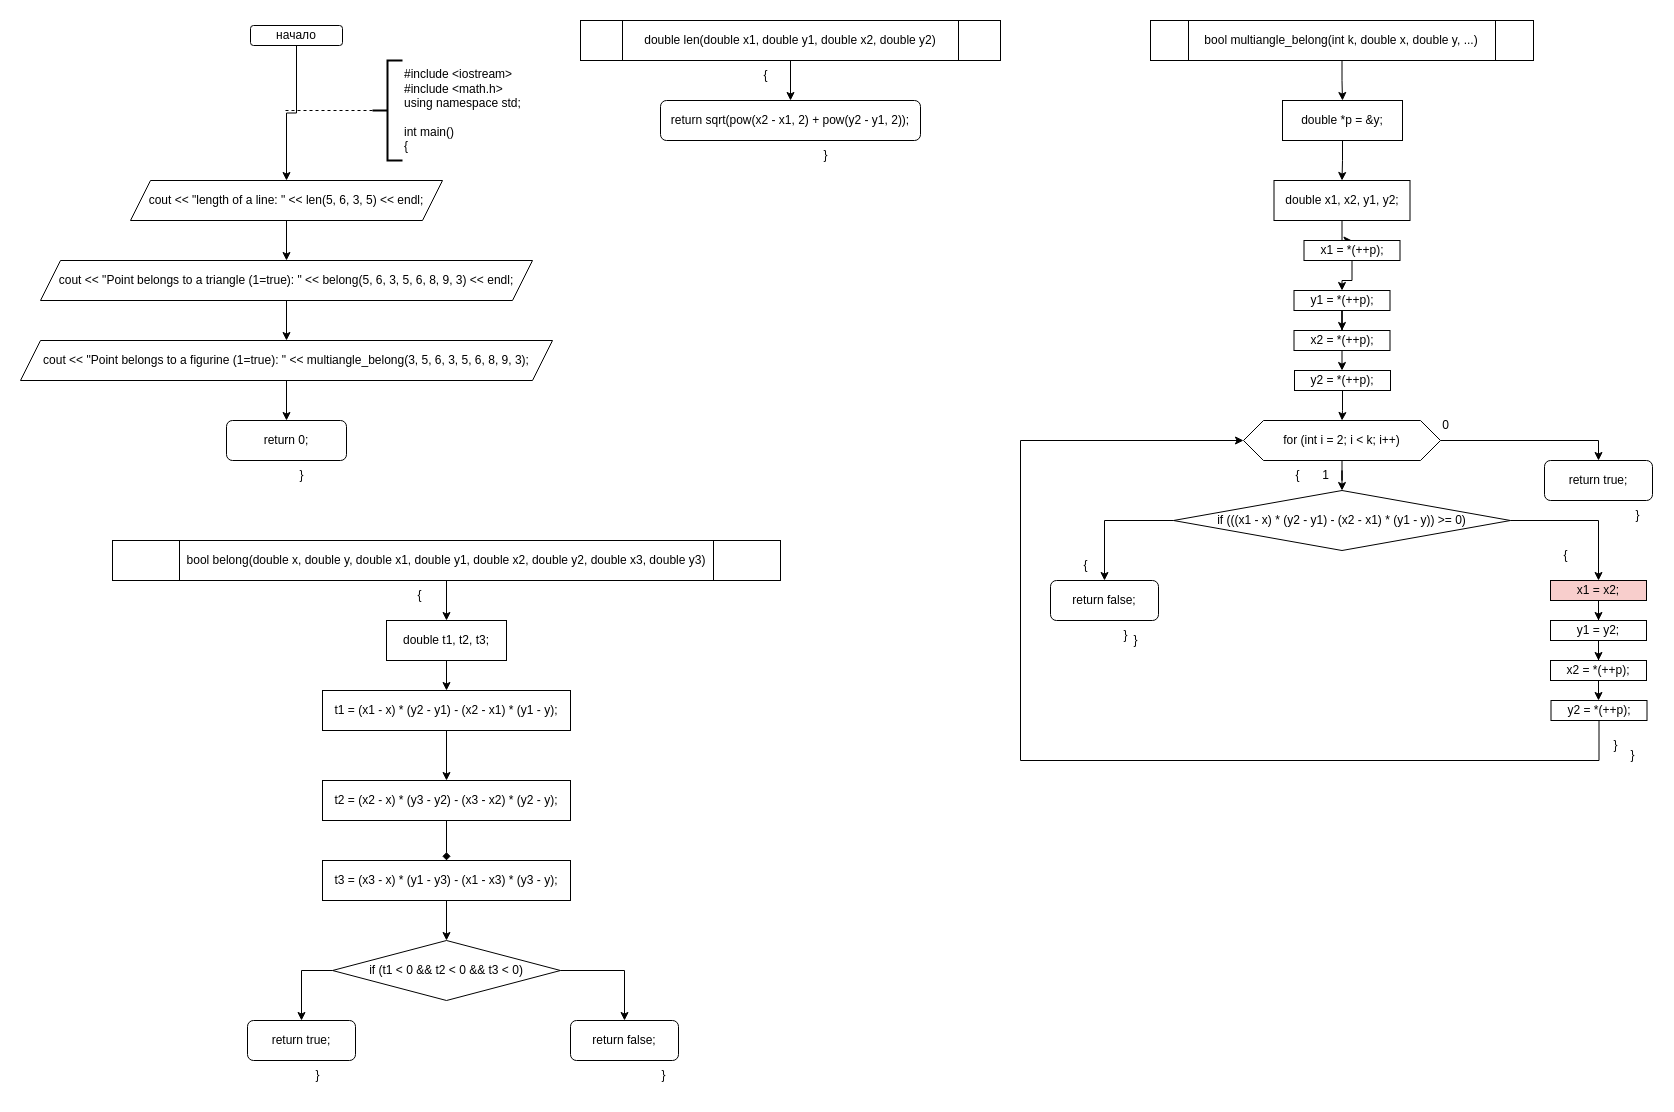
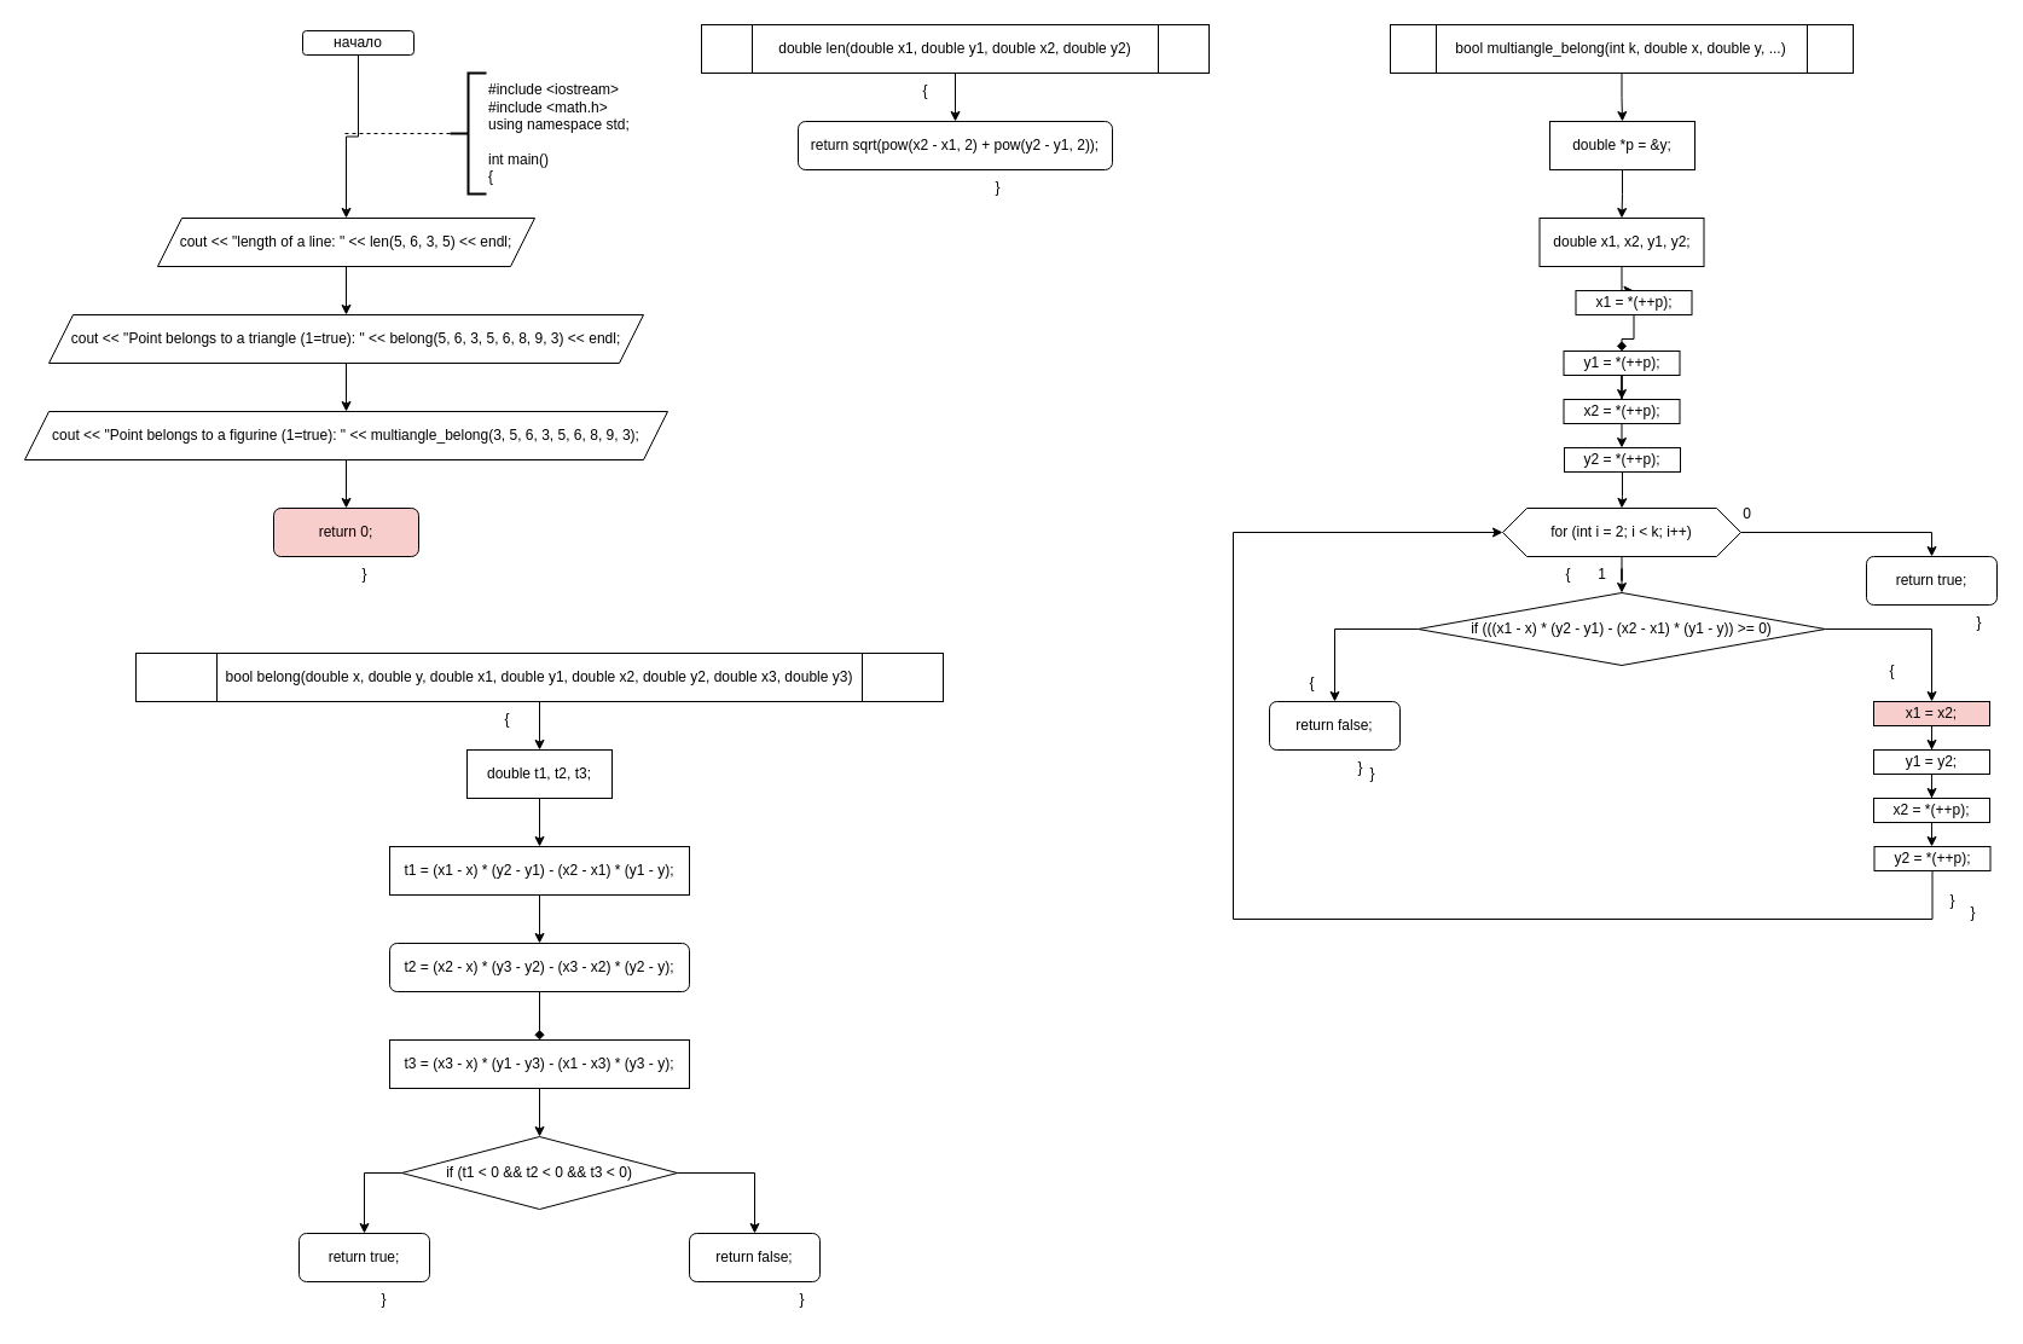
  <mxCell id="0" />
  <mxCell id="1" parent="0" />
  <mxCell id="2" style="edgeStyle=orthogonalEdgeStyle;rounded=0;orthogonalLoop=1;jettySize=auto;html=1;entryX=0.5;entryY=0;entryDx=0;entryDy=0;" edge="1" parent="1" source="3" target="6"><mxGeometry relative="1" as="geometry" /></mxCell>
  <mxCell id="3" value="начало" style="rounded=1;whiteSpace=wrap;html=1;" vertex="1" parent="1"><mxGeometry x="250" y="25" width="92" height="20" as="geometry" /></mxCell>
  <mxCell id="4" value="&lt;div&gt;#include &amp;lt;iostream&amp;gt;&lt;/div&gt;&lt;div&gt;#include &amp;lt;math.h&amp;gt;&lt;/div&gt;&lt;div&gt;using namespace std;&lt;/div&gt;&lt;div&gt;&lt;br&gt;&lt;/div&gt;&lt;div&gt;&lt;div&gt;int main()&lt;/div&gt;&lt;div&gt;{&lt;/div&gt;&lt;/div&gt;" style="strokeWidth=2;html=1;shape=mxgraph.flowchart.annotation_2;align=left;labelPosition=right;pointerEvents=1;" vertex="1" parent="1"><mxGeometry x="372" y="60" width="30" height="100" as="geometry" /></mxCell>
  <mxCell id="5" value="" style="edgeStyle=orthogonalEdgeStyle;rounded=0;orthogonalLoop=1;jettySize=auto;html=1;" edge="1" parent="1" source="6" target="9"><mxGeometry relative="1" as="geometry" /></mxCell>
  <mxCell id="6" value="cout &amp;lt;&amp;lt; &quot;length of a line: &quot; &amp;lt;&amp;lt; len(5, 6, 3, 5) &amp;lt;&amp;lt; endl;" style="shape=parallelogram;perimeter=parallelogramPerimeter;whiteSpace=wrap;html=1;fixedSize=1;" vertex="1" parent="1"><mxGeometry x="130" y="180" width="312" height="40" as="geometry" /></mxCell>
  <mxCell id="7" value="" style="endArrow=none;dashed=1;html=1;rounded=0;entryX=0;entryY=0.5;entryDx=0;entryDy=0;entryPerimeter=0;" edge="1" parent="1" target="4"><mxGeometry width="50" height="50" relative="1" as="geometry"><mxPoint x="285" y="110" as="sourcePoint" /><mxPoint x="342" y="60" as="targetPoint" /></mxGeometry></mxCell>
  <mxCell id="8" value="" style="edgeStyle=orthogonalEdgeStyle;rounded=0;orthogonalLoop=1;jettySize=auto;html=1;" edge="1" parent="1" source="9" target="11"><mxGeometry relative="1" as="geometry" /></mxCell>
  <mxCell id="9" value="cout &amp;lt;&amp;lt; &quot;Point belongs to a triangle (1=true): &quot; &amp;lt;&amp;lt; belong(5, 6, 3, 5, 6, 8, 9, 3) &amp;lt;&amp;lt; endl;" style="shape=parallelogram;perimeter=parallelogramPerimeter;whiteSpace=wrap;html=1;fixedSize=1;" vertex="1" parent="1"><mxGeometry x="40" y="260" width="492" height="40" as="geometry" /></mxCell>
  <mxCell id="10" value="" style="edgeStyle=orthogonalEdgeStyle;rounded=0;orthogonalLoop=1;jettySize=auto;html=1;" edge="1" parent="1" source="11" target="12"><mxGeometry relative="1" as="geometry" /></mxCell>
  <mxCell id="11" value="cout &amp;lt;&amp;lt; &quot;Point belongs to a figurine (1=true): &quot; &amp;lt;&amp;lt; multiangle_belong(3, 5, 6, 3, 5, 6, 8, 9, 3);" style="shape=parallelogram;perimeter=parallelogramPerimeter;whiteSpace=wrap;html=1;fixedSize=1;" vertex="1" parent="1"><mxGeometry y="340" width="532" height="40" as="geometry" x="20" /></mxCell>
- <mxCell id="12" value="return 0;" style="rounded=1;whiteSpace=wrap;html=1;" vertex="1" parent="1"><mxGeometry x="226" y="420" width="120" height="40" as="geometry" /></mxCell>
+ <mxCell id="12" value="return 0;" style="rounded=1;whiteSpace=wrap;html=1;fillColor=#f8cecc;" vertex="1" parent="1"><mxGeometry x="226" y="420" width="120" height="40" as="geometry" /></mxCell>
  <mxCell id="13" value="}" style="text;html=1;align=center;verticalAlign=middle;resizable=0;points=[];autosize=1;strokeColor=none;fillColor=none;" vertex="1" parent="1"><mxGeometry x="286" y="460" width="30" height="30" as="geometry" /></mxCell>
  <mxCell id="14" value="" style="edgeStyle=orthogonalEdgeStyle;rounded=0;orthogonalLoop=1;jettySize=auto;html=1;" edge="1" parent="1" source="15" target="16"><mxGeometry relative="1" as="geometry" /></mxCell>
  <mxCell id="15" value="double len(double x1, double y1, double x2, double y2)" style="shape=process;whiteSpace=wrap;html=1;backgroundOutline=1;" vertex="1" parent="1"><mxGeometry x="580" width="420" height="40" as="geometry" y="20" /></mxCell>
  <mxCell id="16" value="return sqrt(pow(x2 - x1, 2) + pow(y2 - y1, 2));" style="rounded=1;whiteSpace=wrap;html=1;" vertex="1" parent="1"><mxGeometry x="660" y="100" width="260" height="40" as="geometry" /></mxCell>
  <mxCell id="17" value="}" style="text;html=1;align=center;verticalAlign=middle;resizable=0;points=[];autosize=1;strokeColor=none;fillColor=none;" vertex="1" parent="1"><mxGeometry x="810" y="140" width="30" height="30" as="geometry" /></mxCell>
  <mxCell id="18" value="{" style="text;html=1;align=center;verticalAlign=middle;resizable=0;points=[];autosize=1;strokeColor=none;fillColor=none;" vertex="1" parent="1"><mxGeometry x="750" y="60" width="30" height="30" as="geometry" /></mxCell>
  <mxCell id="19" value="" style="edgeStyle=orthogonalEdgeStyle;rounded=0;orthogonalLoop=1;jettySize=auto;html=1;" edge="1" parent="1" source="20" target="22"><mxGeometry relative="1" as="geometry" /></mxCell>
  <mxCell id="20" value="bool belong(double x, double y, double x1, double y1, double x2, double y2, double x3, double y3)" style="shape=process;whiteSpace=wrap;html=1;backgroundOutline=1;" vertex="1" parent="1"><mxGeometry x="112" y="540" width="668" height="40" as="geometry" /></mxCell>
  <mxCell id="21" value="" style="edgeStyle=orthogonalEdgeStyle;rounded=0;orthogonalLoop=1;jettySize=auto;html=1;" edge="1" parent="1" source="22" target="24"><mxGeometry relative="1" as="geometry" /></mxCell>
  <mxCell id="22" value="double t1, t2, t3;" style="rounded=0;whiteSpace=wrap;html=1;" vertex="1" parent="1"><mxGeometry x="386" y="620" width="120" height="40" as="geometry" /></mxCell>
  <mxCell id="23" value="" style="edgeStyle=orthogonalEdgeStyle;rounded=0;orthogonalLoop=1;jettySize=auto;html=1;" edge="1" parent="1" source="24" target="26"><mxGeometry relative="1" as="geometry" /></mxCell>
- <mxCell id="24" value="t1 = (x1 - x) * (y2 - y1) - (x2 - x1) * (y1 - y);" style="rounded=0;whiteSpace=wrap;html=1;" vertex="1" parent="1"><mxGeometry x="322" y="690" width="248" height="40" as="geometry" /></mxCell>
+ <mxCell id="24" value="t1 = (x1 - x) * (y2 - y1) - (x2 - x1) * (y1 - y);" style="rounded=0;whiteSpace=wrap;html=1;" vertex="1" parent="1"><mxGeometry x="322" y="700" width="248" height="40" as="geometry" /></mxCell>
  <mxCell id="25" value="" style="edgeStyle=orthogonalEdgeStyle;rounded=0;orthogonalLoop=1;jettySize=auto;html=1;endArrow=diamond;" edge="1" parent="1" source="26" target="28"><mxGeometry relative="1" as="geometry" /></mxCell>
- <mxCell id="26" value="t2 = (x2 - x) * (y3 - y2) - (x3 - x2) * (y2 - y);" style="rounded=0;whiteSpace=wrap;html=1;" vertex="1" parent="1"><mxGeometry x="322" y="780" width="248" height="40" as="geometry" /></mxCell>
+ <mxCell id="26" value="t2 = (x2 - x) * (y3 - y2) - (x3 - x2) * (y2 - y);" style="whiteSpace=wrap;html=1;rounded=1;" vertex="1" parent="1"><mxGeometry x="322" y="780" width="248" height="40" as="geometry" /></mxCell>
  <mxCell id="27" value="" style="edgeStyle=orthogonalEdgeStyle;rounded=0;orthogonalLoop=1;jettySize=auto;html=1;" edge="1" parent="1" source="28" target="31"><mxGeometry relative="1" as="geometry" /></mxCell>
  <mxCell id="28" value="t3 = (x3 - x) * (y1 - y3) - (x1 - x3) * (y3 - y);" style="rounded=0;whiteSpace=wrap;html=1;" vertex="1" parent="1"><mxGeometry x="322" y="860" width="248" height="40" as="geometry" /></mxCell>
  <mxCell id="29" style="edgeStyle=orthogonalEdgeStyle;rounded=0;orthogonalLoop=1;jettySize=auto;html=1;entryX=0.5;entryY=0;entryDx=0;entryDy=0;exitX=0;exitY=0.5;exitDx=0;exitDy=0;" edge="1" parent="1" source="31" target="32"><mxGeometry relative="1" as="geometry" /></mxCell>
  <mxCell id="30" style="edgeStyle=orthogonalEdgeStyle;rounded=0;orthogonalLoop=1;jettySize=auto;html=1;entryX=0.5;entryY=0;entryDx=0;entryDy=0;" edge="1" parent="1" source="31" target="33"><mxGeometry relative="1" as="geometry" /></mxCell>
  <mxCell id="31" value="if (t1 &lt; 0 &amp;&amp; t2 &lt; 0 &amp;&amp; t3 &lt; 0)" style="rhombus;whiteSpace=wrap;html=1;" vertex="1" parent="1"><mxGeometry x="332" y="940" width="228" height="60" as="geometry" /></mxCell>
  <mxCell id="32" value="return true;" style="rounded=1;whiteSpace=wrap;html=1;" vertex="1" parent="1"><mxGeometry x="247" y="1020" width="108" height="40" as="geometry" /></mxCell>
  <mxCell id="33" value="return false;" style="rounded=1;whiteSpace=wrap;html=1;" vertex="1" parent="1"><mxGeometry x="570" y="1020" width="108" height="40" as="geometry" /></mxCell>
  <mxCell id="34" value="}" style="text;html=1;align=center;verticalAlign=middle;resizable=0;points=[];autosize=1;strokeColor=none;fillColor=none;" vertex="1" parent="1"><mxGeometry x="302" y="1060" width="30" height="30" as="geometry" /></mxCell>
  <mxCell id="35" value="}" style="text;html=1;align=center;verticalAlign=middle;resizable=0;points=[];autosize=1;strokeColor=none;fillColor=none;" vertex="1" parent="1"><mxGeometry x="648" y="1060" width="30" height="30" as="geometry" /></mxCell>
  <mxCell id="36" value="{" style="text;html=1;align=center;verticalAlign=middle;resizable=0;points=[];autosize=1;strokeColor=none;fillColor=none;" vertex="1" parent="1"><mxGeometry x="404" y="580" width="30" height="30" as="geometry" /></mxCell>
  <mxCell id="37" value="" style="edgeStyle=orthogonalEdgeStyle;rounded=0;orthogonalLoop=1;jettySize=auto;html=1;" edge="1" parent="1" source="38" target="40"><mxGeometry relative="1" as="geometry" /></mxCell>
  <mxCell id="38" value="bool multiangle_belong(int k, double x, double y, ...)" style="shape=process;whiteSpace=wrap;html=1;backgroundOutline=1;" vertex="1" parent="1"><mxGeometry x="1150" width="383" height="40" as="geometry" y="20" /></mxCell>
  <mxCell id="39" value="" style="edgeStyle=orthogonalEdgeStyle;rounded=0;orthogonalLoop=1;jettySize=auto;html=1;" edge="1" parent="1" source="40" target="42"><mxGeometry relative="1" as="geometry" /></mxCell>
  <mxCell id="40" value="double *p = &amp;amp;y;" style="rounded=0;whiteSpace=wrap;html=1;" vertex="1" parent="1"><mxGeometry x="1282" y="100" width="120" height="40" as="geometry" /></mxCell>
  <mxCell id="41" style="edgeStyle=orthogonalEdgeStyle;rounded=0;orthogonalLoop=1;jettySize=auto;html=1;entryX=0.5;entryY=0;entryDx=0;entryDy=0;" edge="1" parent="1" source="42" target="44"><mxGeometry relative="1" as="geometry" /></mxCell>
  <mxCell id="42" value="double x1, x2, y1, y2;" style="rounded=0;whiteSpace=wrap;html=1;" vertex="1" parent="1"><mxGeometry x="1273.5" y="180" width="136" height="40" as="geometry" /></mxCell>
- <mxCell id="43" style="edgeStyle=orthogonalEdgeStyle;rounded=0;orthogonalLoop=1;jettySize=auto;html=1;entryX=0.5;entryY=0;entryDx=0;entryDy=0;" edge="1" parent="1" source="44" target="46"><mxGeometry relative="1" as="geometry" /></mxCell>
+ <mxCell id="43" style="edgeStyle=orthogonalEdgeStyle;rounded=0;orthogonalLoop=1;jettySize=auto;html=1;entryX=0.5;entryY=0;entryDx=0;entryDy=0;endArrow=diamond;" edge="1" parent="1" source="44" target="46"><mxGeometry relative="1" as="geometry" /></mxCell>
  <mxCell id="44" value="x1 = *(++p);" style="rounded=0;whiteSpace=wrap;html=1;" vertex="1" parent="1"><mxGeometry x="1303.5" y="240" width="96" height="20" as="geometry" /></mxCell>
  <mxCell id="45" style="edgeStyle=orthogonalEdgeStyle;rounded=0;orthogonalLoop=1;jettySize=auto;html=1;entryX=0.5;entryY=0;entryDx=0;entryDy=0;" edge="1" parent="1" source="46" target="50"><mxGeometry relative="1" as="geometry" /></mxCell>
  <mxCell id="46" value="y1 = *(++p);" style="rounded=0;whiteSpace=wrap;html=1;" vertex="1" parent="1"><mxGeometry x="1293.5" y="290" width="96" height="20" as="geometry" /></mxCell>
  <mxCell id="47" style="edgeStyle=orthogonalEdgeStyle;rounded=0;orthogonalLoop=1;jettySize=auto;html=1;entryX=0.5;entryY=0;entryDx=0;entryDy=0;" edge="1" parent="1" source="48" target="53"><mxGeometry relative="1" as="geometry" /></mxCell>
  <mxCell id="48" value="y2 = *(++p);" style="rounded=0;whiteSpace=wrap;html=1;" vertex="1" parent="1"><mxGeometry x="1294" y="370" width="96" height="20" as="geometry" /></mxCell>
  <mxCell id="49" style="edgeStyle=orthogonalEdgeStyle;rounded=0;orthogonalLoop=1;jettySize=auto;html=1;entryX=0.5;entryY=0;entryDx=0;entryDy=0;" edge="1" parent="1" source="50" target="48"><mxGeometry relative="1" as="geometry" /></mxCell>
  <mxCell id="50" value="x2 = *(++p);" style="rounded=0;whiteSpace=wrap;html=1;" vertex="1" parent="1"><mxGeometry x="1293.5" y="330" width="96" height="20" as="geometry" /></mxCell>
  <mxCell id="51" value="" style="edgeStyle=orthogonalEdgeStyle;rounded=0;orthogonalLoop=1;jettySize=auto;html=1;" edge="1" parent="1" source="53" target="56"><mxGeometry relative="1" as="geometry" /></mxCell>
  <mxCell id="52" style="edgeStyle=orthogonalEdgeStyle;rounded=0;orthogonalLoop=1;jettySize=auto;html=1;entryX=0.5;entryY=0;entryDx=0;entryDy=0;" edge="1" parent="1" source="53" target="66"><mxGeometry relative="1" as="geometry" /></mxCell>
  <mxCell id="53" value="for (int i = 2; i &lt; k; i++)" style="shape=hexagon;perimeter=hexagonPerimeter2;whiteSpace=wrap;html=1;fixedSize=1;" vertex="1" parent="1"><mxGeometry x="1243" y="420" width="197" height="40" as="geometry" /></mxCell>
  <mxCell id="54" style="edgeStyle=orthogonalEdgeStyle;rounded=0;orthogonalLoop=1;jettySize=auto;html=1;entryX=0.5;entryY=0;entryDx=0;entryDy=0;" edge="1" parent="1" source="56" target="57"><mxGeometry relative="1" as="geometry" /></mxCell>
  <mxCell id="55" style="edgeStyle=orthogonalEdgeStyle;rounded=0;orthogonalLoop=1;jettySize=auto;html=1;entryX=0.5;entryY=0;entryDx=0;entryDy=0;" edge="1" parent="1" source="56" target="59"><mxGeometry relative="1" as="geometry" /></mxCell>
  <mxCell id="56" value="if (((x1 - x) * (y2 - y1) - (x2 - x1) * (y1 - y)) &gt;= 0)" style="rhombus;whiteSpace=wrap;html=1;" vertex="1" parent="1"><mxGeometry x="1173" y="490" width="337" height="60" as="geometry" /></mxCell>
  <mxCell id="57" value="return false;" style="rounded=1;whiteSpace=wrap;html=1;" vertex="1" parent="1"><mxGeometry x="1050" y="580" width="108" height="40" as="geometry" /></mxCell>
  <mxCell id="58" style="edgeStyle=orthogonalEdgeStyle;rounded=0;orthogonalLoop=1;jettySize=auto;html=1;entryX=0.5;entryY=0;entryDx=0;entryDy=0;" edge="1" parent="1" source="59" target="61"><mxGeometry relative="1" as="geometry" /></mxCell>
  <mxCell id="59" value="x1 = x2;" style="rounded=0;whiteSpace=wrap;html=1;fillColor=#f8cecc;" vertex="1" parent="1"><mxGeometry x="1550" y="580" width="96" height="20" as="geometry" /></mxCell>
  <mxCell id="60" style="edgeStyle=orthogonalEdgeStyle;rounded=0;orthogonalLoop=1;jettySize=auto;html=1;entryX=0.5;entryY=0;entryDx=0;entryDy=0;" edge="1" parent="1" source="61" target="65"><mxGeometry relative="1" as="geometry" /></mxCell>
  <mxCell id="61" value="y1 = y2;" style="rounded=0;whiteSpace=wrap;html=1;" vertex="1" parent="1"><mxGeometry x="1550" y="620" width="96" height="20" as="geometry" /></mxCell>
  <mxCell id="62" style="edgeStyle=orthogonalEdgeStyle;rounded=0;orthogonalLoop=1;jettySize=auto;html=1;entryX=0;entryY=0.5;entryDx=0;entryDy=0;" edge="1" parent="1" source="63" target="53"><mxGeometry relative="1" as="geometry"><Array as="points"><mxPoint x="1599" y="760" /><mxPoint x="1020" y="760" /><mxPoint x="1020" y="440" /></Array></mxGeometry></mxCell>
  <mxCell id="63" value="y2 = *(++p);" style="rounded=0;whiteSpace=wrap;html=1;" vertex="1" parent="1"><mxGeometry x="1550.5" y="700" width="96" height="20" as="geometry" /></mxCell>
  <mxCell id="64" style="edgeStyle=orthogonalEdgeStyle;rounded=0;orthogonalLoop=1;jettySize=auto;html=1;entryX=0.5;entryY=0;entryDx=0;entryDy=0;" edge="1" parent="1" source="65" target="63"><mxGeometry relative="1" as="geometry" /></mxCell>
  <mxCell id="65" value="x2 = *(++p);" style="rounded=0;whiteSpace=wrap;html=1;" vertex="1" parent="1"><mxGeometry x="1550" y="660" width="96" height="20" as="geometry" /></mxCell>
  <mxCell id="66" value="return true;" style="rounded=1;whiteSpace=wrap;html=1;" vertex="1" parent="1"><mxGeometry x="1544" y="460" width="108" height="40" as="geometry" /></mxCell>
  <mxCell id="67" value="0" style="text;html=1;align=center;verticalAlign=middle;resizable=0;points=[];autosize=1;strokeColor=none;fillColor=none;" vertex="1" parent="1"><mxGeometry x="1430" y="410" width="30" height="30" as="geometry" /></mxCell>
  <mxCell id="68" value="1" style="text;html=1;align=center;verticalAlign=middle;resizable=0;points=[];autosize=1;strokeColor=none;fillColor=none;" vertex="1" parent="1"><mxGeometry x="1310" y="460" width="30" height="30" as="geometry" /></mxCell>
  <mxCell id="69" value="{" style="text;html=1;align=center;verticalAlign=middle;resizable=0;points=[];autosize=1;strokeColor=none;fillColor=none;" vertex="1" parent="1"><mxGeometry x="1282" y="460" width="30" height="30" as="geometry" /></mxCell>
  <mxCell id="70" value="}" style="text;html=1;align=center;verticalAlign=middle;resizable=0;points=[];autosize=1;strokeColor=none;fillColor=none;" vertex="1" parent="1"><mxGeometry x="1110" y="620" width="30" height="30" as="geometry" /></mxCell>
  <mxCell id="71" value="}" style="text;html=1;align=center;verticalAlign=middle;resizable=0;points=[];autosize=1;strokeColor=none;fillColor=none;" vertex="1" parent="1"><mxGeometry x="1600" y="730" width="30" height="30" as="geometry" /></mxCell>
  <mxCell id="72" value="}" style="text;html=1;align=center;verticalAlign=middle;resizable=0;points=[];autosize=1;strokeColor=none;fillColor=none;" vertex="1" parent="1"><mxGeometry x="1120" y="625" width="30" height="30" as="geometry" /></mxCell>
  <mxCell id="73" value="}" style="text;html=1;align=center;verticalAlign=middle;resizable=0;points=[];autosize=1;strokeColor=none;fillColor=none;" vertex="1" parent="1"><mxGeometry x="1622" y="500" width="30" height="30" as="geometry" /></mxCell>
  <mxCell id="74" value="{" style="text;html=1;align=center;verticalAlign=middle;resizable=0;points=[];autosize=1;strokeColor=none;fillColor=none;" vertex="1" parent="1"><mxGeometry x="1550" y="540" width="30" height="30" as="geometry" /></mxCell>
  <mxCell id="75" value="{" style="text;html=1;align=center;verticalAlign=middle;resizable=0;points=[];autosize=1;strokeColor=none;fillColor=none;" vertex="1" parent="1"><mxGeometry x="1070" y="550" width="30" height="30" as="geometry" /></mxCell>
  <mxCell id="76" value="}" style="text;html=1;align=center;verticalAlign=middle;resizable=0;points=[];autosize=1;strokeColor=none;fillColor=none;" vertex="1" parent="1"><mxGeometry x="1616.5" y="740" width="30" height="30" as="geometry" /></mxCell>
